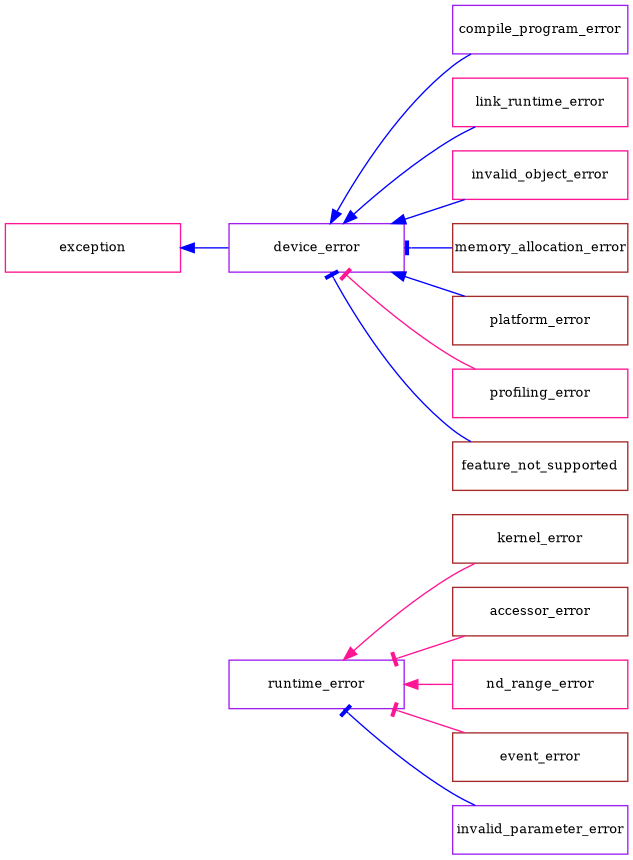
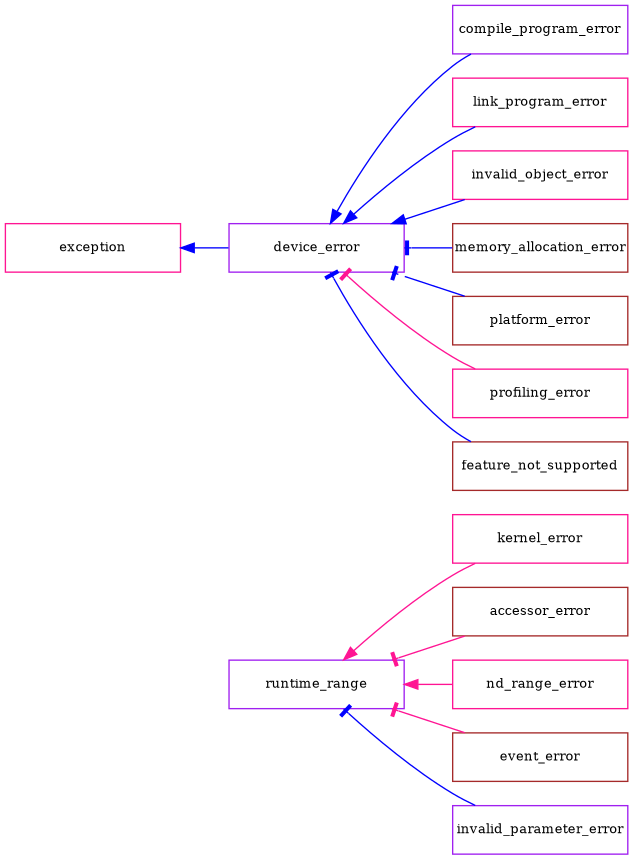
  digraph {
    rankdir=RL
    node [color=brown fixedsize=true fontsize=10 shape=rect]
    edge [arrowhead=normal color=blue]
-   runtime_error [color=purple width=1.8]
+   runtime_error [color=purple width=1.8 label=runtime_range]
    exception [color=deeppink width=1.8]
-   kernel_error [width=1.8]
+   kernel_error [color=deeppink width=1.8]
    accessor_error [width=1.8]
    nd_range_error [color=deeppink width=1.8]
    event_error [width=1.8]
    invalid_parameter_error [color=purple width=1.8]
    device_error [color=purple width=1.8]
    compile_program_error [color=purple width=1.8]
-   link_program_error [color=deeppink width=1.8 label=link_runtime_error]
+   link_program_error [color=deeppink width=1.8]
    invalid_object_error [color=deeppink width=1.8]
    memory_allocation_error [width=1.8]
    platform_error [width=1.8]
    profiling_error [color=deeppink width=1.8]
    feature_not_supported [width=1.8]
    kernel_error -> runtime_error [color=deeppink]
    accessor_error -> runtime_error [arrowhead=tee color=deeppink]
    nd_range_error -> runtime_error [color=deeppink]
    event_error -> runtime_error [arrowhead=tee color=deeppink]
    invalid_parameter_error -> runtime_error [arrowhead=tee]
    device_error -> exception
    compile_program_error -> device_error
    link_program_error -> device_error
    invalid_object_error -> device_error
    memory_allocation_error -> device_error [arrowhead=tee]
-   platform_error -> device_error
+   platform_error -> device_error [arrowhead=tee]
    profiling_error -> device_error [arrowhead=tee color=deeppink]
    feature_not_supported -> device_error [arrowhead=tee]
  }
